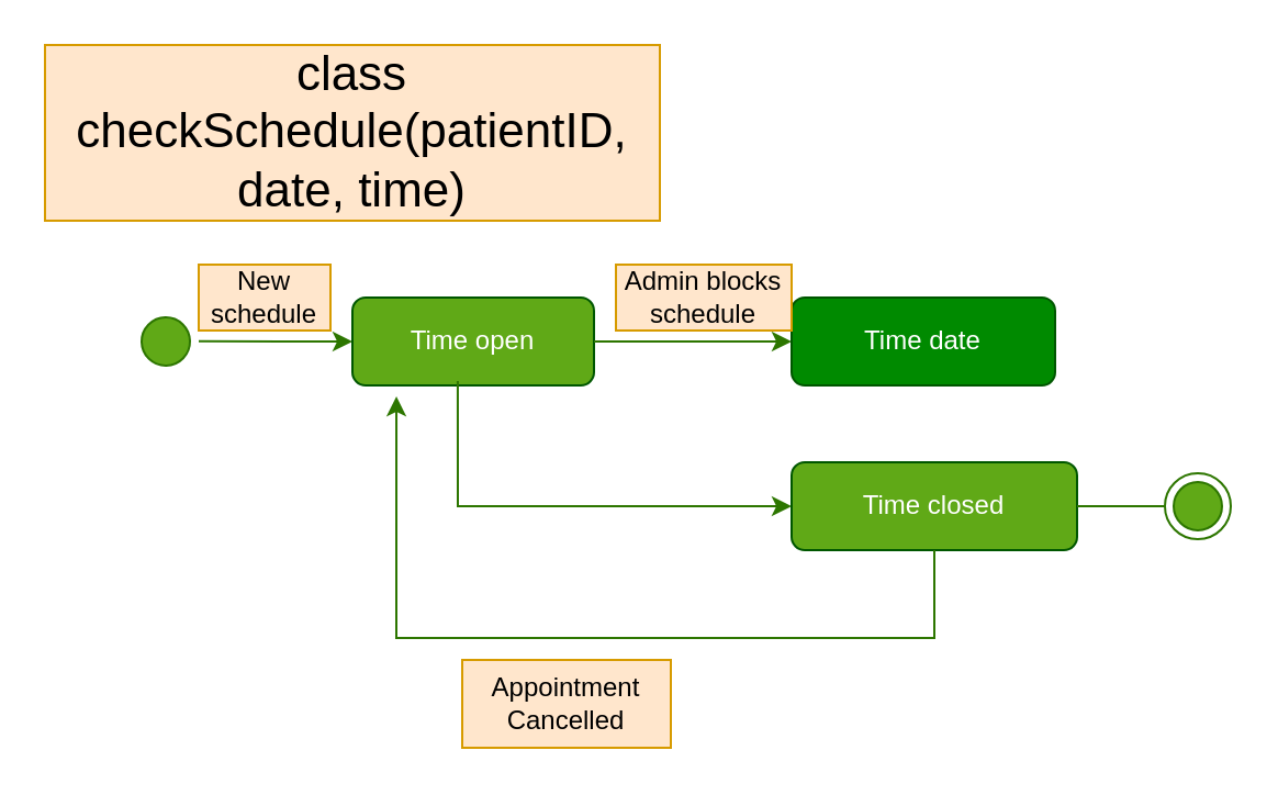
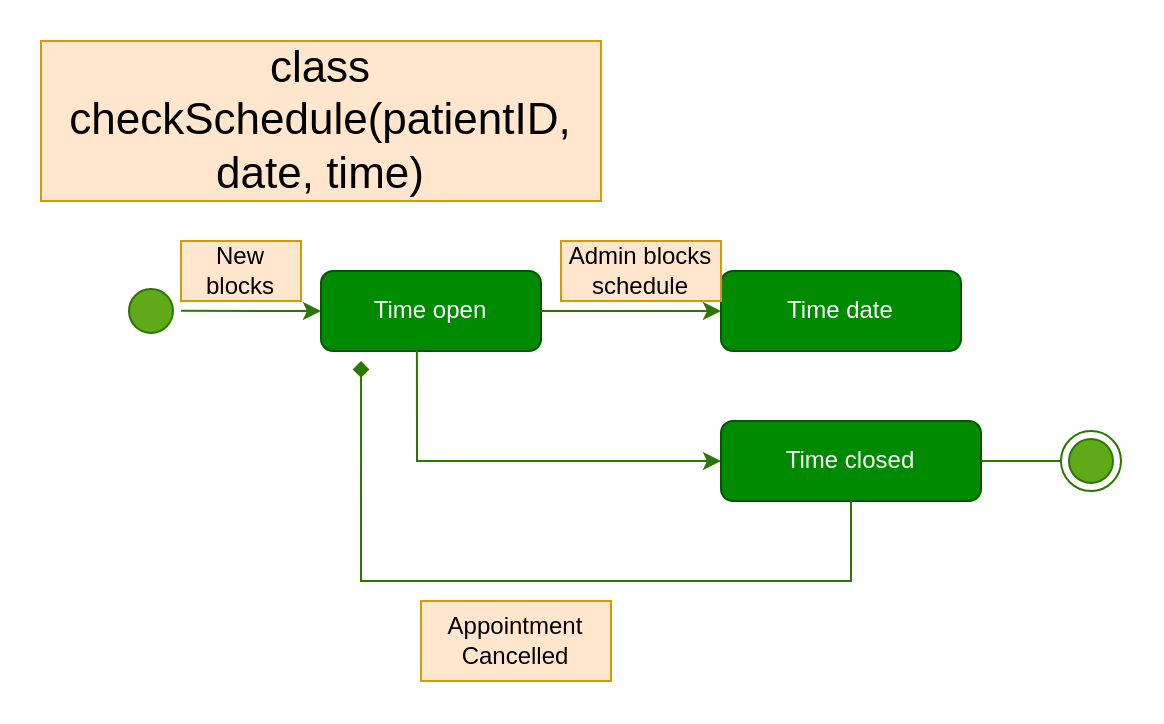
  <mxCell id="0" />
  <mxCell id="1" parent="0" />
  <mxCell id="2" value="" style="ellipse;html=1;shape=startState;fillColor=#60a917;strokeColor=#2D7600;rotation=-91;fontColor=#ffffff;" vertex="1" parent="1"><mxGeometry x="60" y="140" width="30" height="30" as="geometry" /></mxCell>
  <mxCell id="3" value="" style="endArrow=classic;html=1;rounded=0;fillColor=#60a917;strokeColor=#2D7600;" edge="1" parent="1" source="2"><mxGeometry width="50" height="50" relative="1" as="geometry"><mxPoint x="230" y="350" as="sourcePoint" /><mxPoint x="160" y="155" as="targetPoint" /></mxGeometry></mxCell>
- <mxCell id="4" value="Time open" style="rounded=1;whiteSpace=wrap;html=1;fillColor=#60a917;fontColor=#ffffff;strokeColor=#005700;" vertex="1" parent="1"><mxGeometry x="160" y="135" width="110" height="40" as="geometry" /></mxCell>
+ <mxCell id="4" value="Time open" style="rounded=1;whiteSpace=wrap;html=1;fillColor=#008a00;fontColor=#ffffff;strokeColor=#005700;" vertex="1" parent="1"><mxGeometry x="160" y="135" width="110" height="40" as="geometry" /></mxCell>
  <mxCell id="5" value="" style="endArrow=classic;html=1;rounded=0;exitX=1;exitY=0.5;exitDx=0;exitDy=0;fillColor=#60a917;strokeColor=#2D7600;" edge="1" parent="1" source="4"><mxGeometry width="50" height="50" relative="1" as="geometry"><mxPoint x="580" y="350" as="sourcePoint" /><mxPoint x="360" y="155" as="targetPoint" /></mxGeometry></mxCell>
- <mxCell id="6" value="New schedule" style="text;html=1;strokeColor=#d79b00;fillColor=#ffe6cc;align=center;verticalAlign=middle;whiteSpace=wrap;rounded=0;" vertex="1" parent="1"><mxGeometry x="90" y="120" width="60" height="30" as="geometry" /></mxCell>
+ <mxCell id="6" value="New blocks" style="text;html=1;strokeColor=#d79b00;fillColor=#ffe6cc;align=center;verticalAlign=middle;whiteSpace=wrap;rounded=0;" vertex="1" parent="1"><mxGeometry x="90" y="120" width="60" height="30" as="geometry" /></mxCell>
  <mxCell id="7" value="Time date" style="rounded=1;whiteSpace=wrap;html=1;fillColor=#008a00;fontColor=#ffffff;strokeColor=#005700;" vertex="1" parent="1"><mxGeometry x="360" y="135" width="120" height="40" as="geometry" /></mxCell>
  <mxCell id="8" value="Admin blocks schedule" style="text;html=1;strokeColor=#d79b00;fillColor=#ffe6cc;align=center;verticalAlign=middle;whiteSpace=wrap;rounded=0;" vertex="1" parent="1"><mxGeometry x="280" y="120" width="80" height="30" as="geometry" /></mxCell>
  <mxCell id="9" value="" style="endArrow=classic;html=1;rounded=0;exitX=0.436;exitY=0.95;exitDx=0;exitDy=0;exitPerimeter=0;fillColor=#60a917;strokeColor=#2D7600;" edge="1" parent="1" source="4"><mxGeometry width="50" height="50" relative="1" as="geometry"><mxPoint x="580" y="350" as="sourcePoint" /><mxPoint x="360" y="230" as="targetPoint" /><Array as="points"><mxPoint x="208" y="230" /></Array></mxGeometry></mxCell>
- <mxCell id="10" value="Time closed" style="rounded=1;whiteSpace=wrap;html=1;fillColor=#60a917;fontColor=#ffffff;strokeColor=#005700;" vertex="1" parent="1"><mxGeometry x="360" y="210" width="130" height="40" as="geometry" /></mxCell>
+ <mxCell id="10" value="Time closed" style="rounded=1;whiteSpace=wrap;html=1;fillColor=#008a00;fontColor=#ffffff;strokeColor=#005700;" vertex="1" parent="1"><mxGeometry x="360" y="210" width="130" height="40" as="geometry" /></mxCell>
  <mxCell id="11" value="class checkSchedule(patientID, date, time)" style="text;html=1;strokeColor=#d79b00;fillColor=#ffe6cc;align=center;verticalAlign=middle;whiteSpace=wrap;rounded=0;fontSize=22;" vertex="1" parent="1"><mxGeometry x="20" y="20" width="280" height="80" as="geometry" /></mxCell>
- <mxCell id="12" value="" style="endArrow=classic;html=1;rounded=0;exitX=0.5;exitY=1;exitDx=0;exitDy=0;fillColor=#60a917;strokeColor=#2D7600;entryX=0.182;entryY=1.125;entryDx=0;entryDy=0;entryPerimeter=0;" edge="1" parent="1" source="10" target="4"><mxGeometry width="50" height="50" relative="1" as="geometry"><mxPoint x="580" y="350" as="sourcePoint" /><mxPoint x="170" y="260" as="targetPoint" /><Array as="points"><mxPoint x="425" y="290" /><mxPoint x="180" y="290" /></Array></mxGeometry></mxCell>
+ <mxCell id="12" value="" style="endArrow=diamond;html=1;rounded=0;exitX=0.5;exitY=1;exitDx=0;exitDy=0;fillColor=#60a917;strokeColor=#2D7600;entryX=0.182;entryY=1.125;entryDx=0;entryDy=0;entryPerimeter=0;" edge="1" parent="1" source="10" target="4"><mxGeometry width="50" height="50" relative="1" as="geometry"><mxPoint x="580" y="350" as="sourcePoint" /><mxPoint x="170" y="260" as="targetPoint" /><Array as="points"><mxPoint x="425" y="290" /><mxPoint x="180" y="290" /></Array></mxGeometry></mxCell>
  <mxCell id="13" value="Appointment Cancelled" style="text;html=1;strokeColor=#d79b00;fillColor=#ffe6cc;align=center;verticalAlign=middle;whiteSpace=wrap;rounded=0;" vertex="1" parent="1"><mxGeometry x="210" y="300" width="95" height="40" as="geometry" /></mxCell>
  <mxCell id="14" value="" style="endArrow=none;html=1;rounded=0;exitX=1;exitY=0.5;exitDx=0;exitDy=0;fillColor=#60a917;strokeColor=#2D7600;" edge="1" parent="1" source="10"><mxGeometry width="50" height="50" relative="1" as="geometry"><mxPoint x="410" y="350" as="sourcePoint" /><mxPoint x="530" y="230" as="targetPoint" /></mxGeometry></mxCell>
  <mxCell id="15" value="" style="ellipse;html=1;shape=endState;fillColor=#60a917;strokeColor=#2D7600;fontColor=#ffffff;" vertex="1" parent="1"><mxGeometry x="530" y="215" width="30" height="30" as="geometry" /></mxCell>
